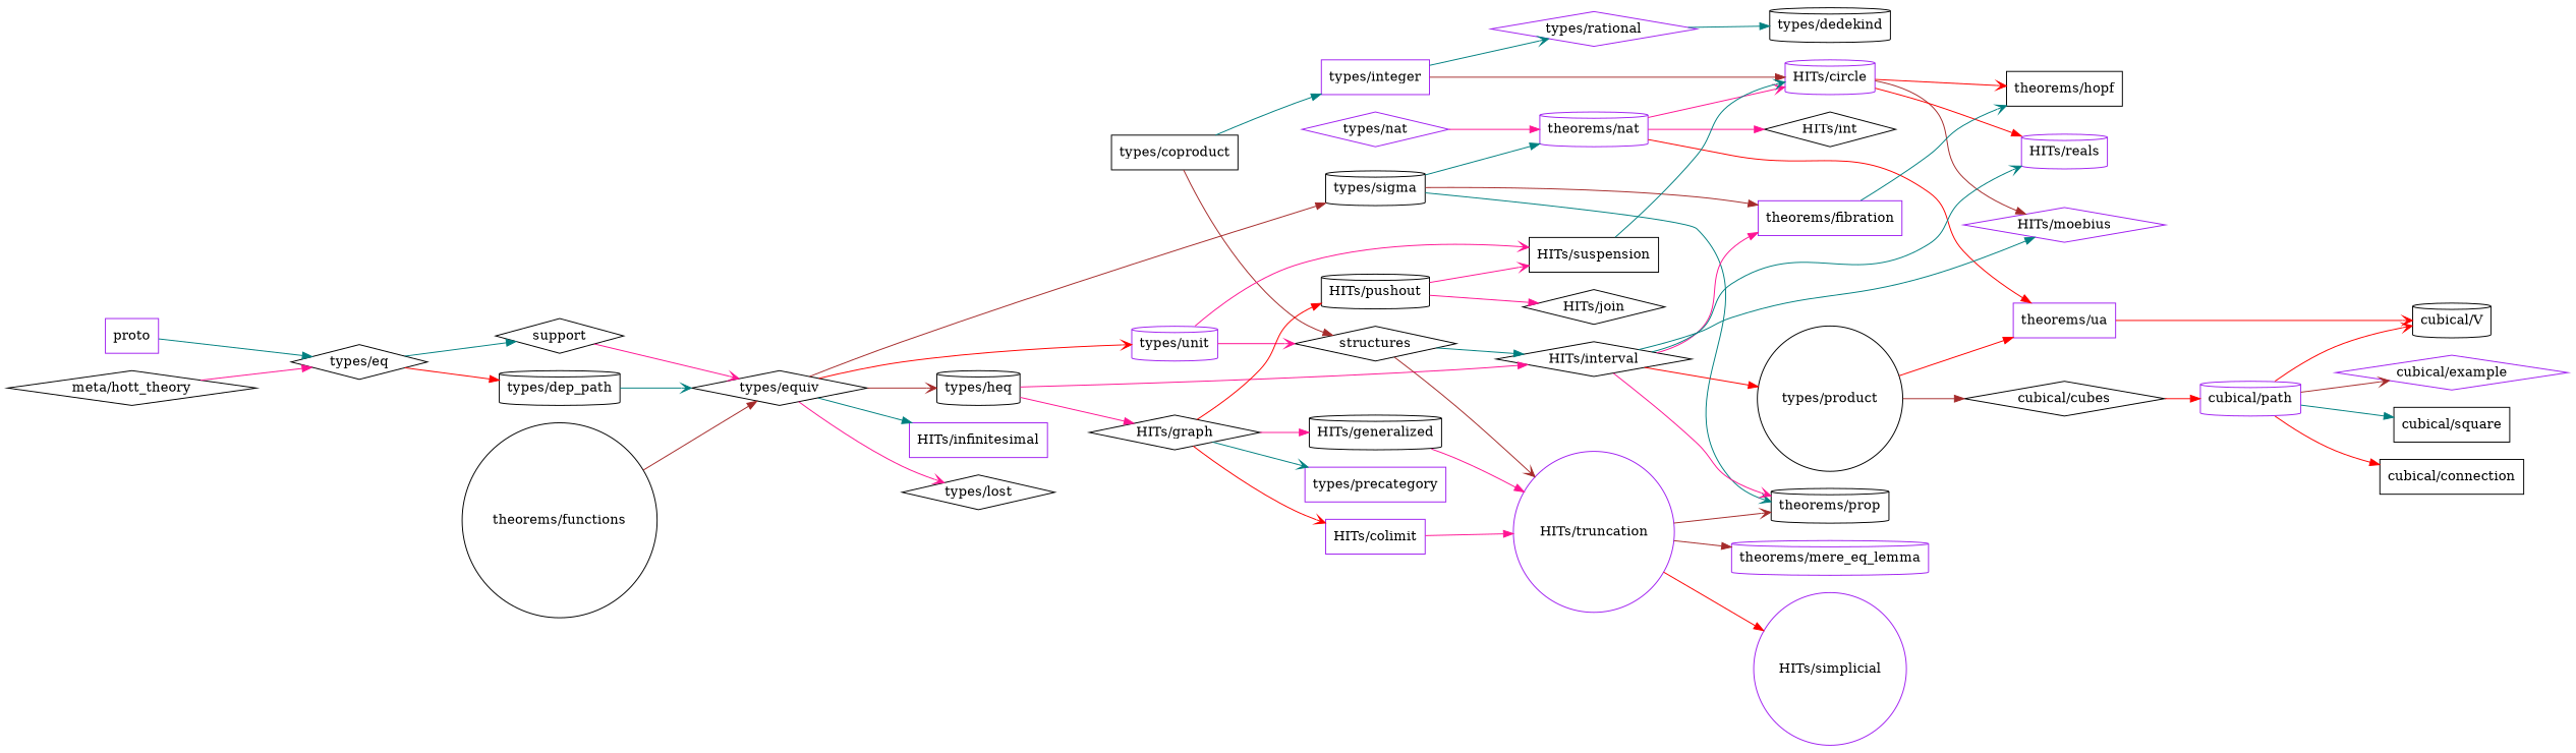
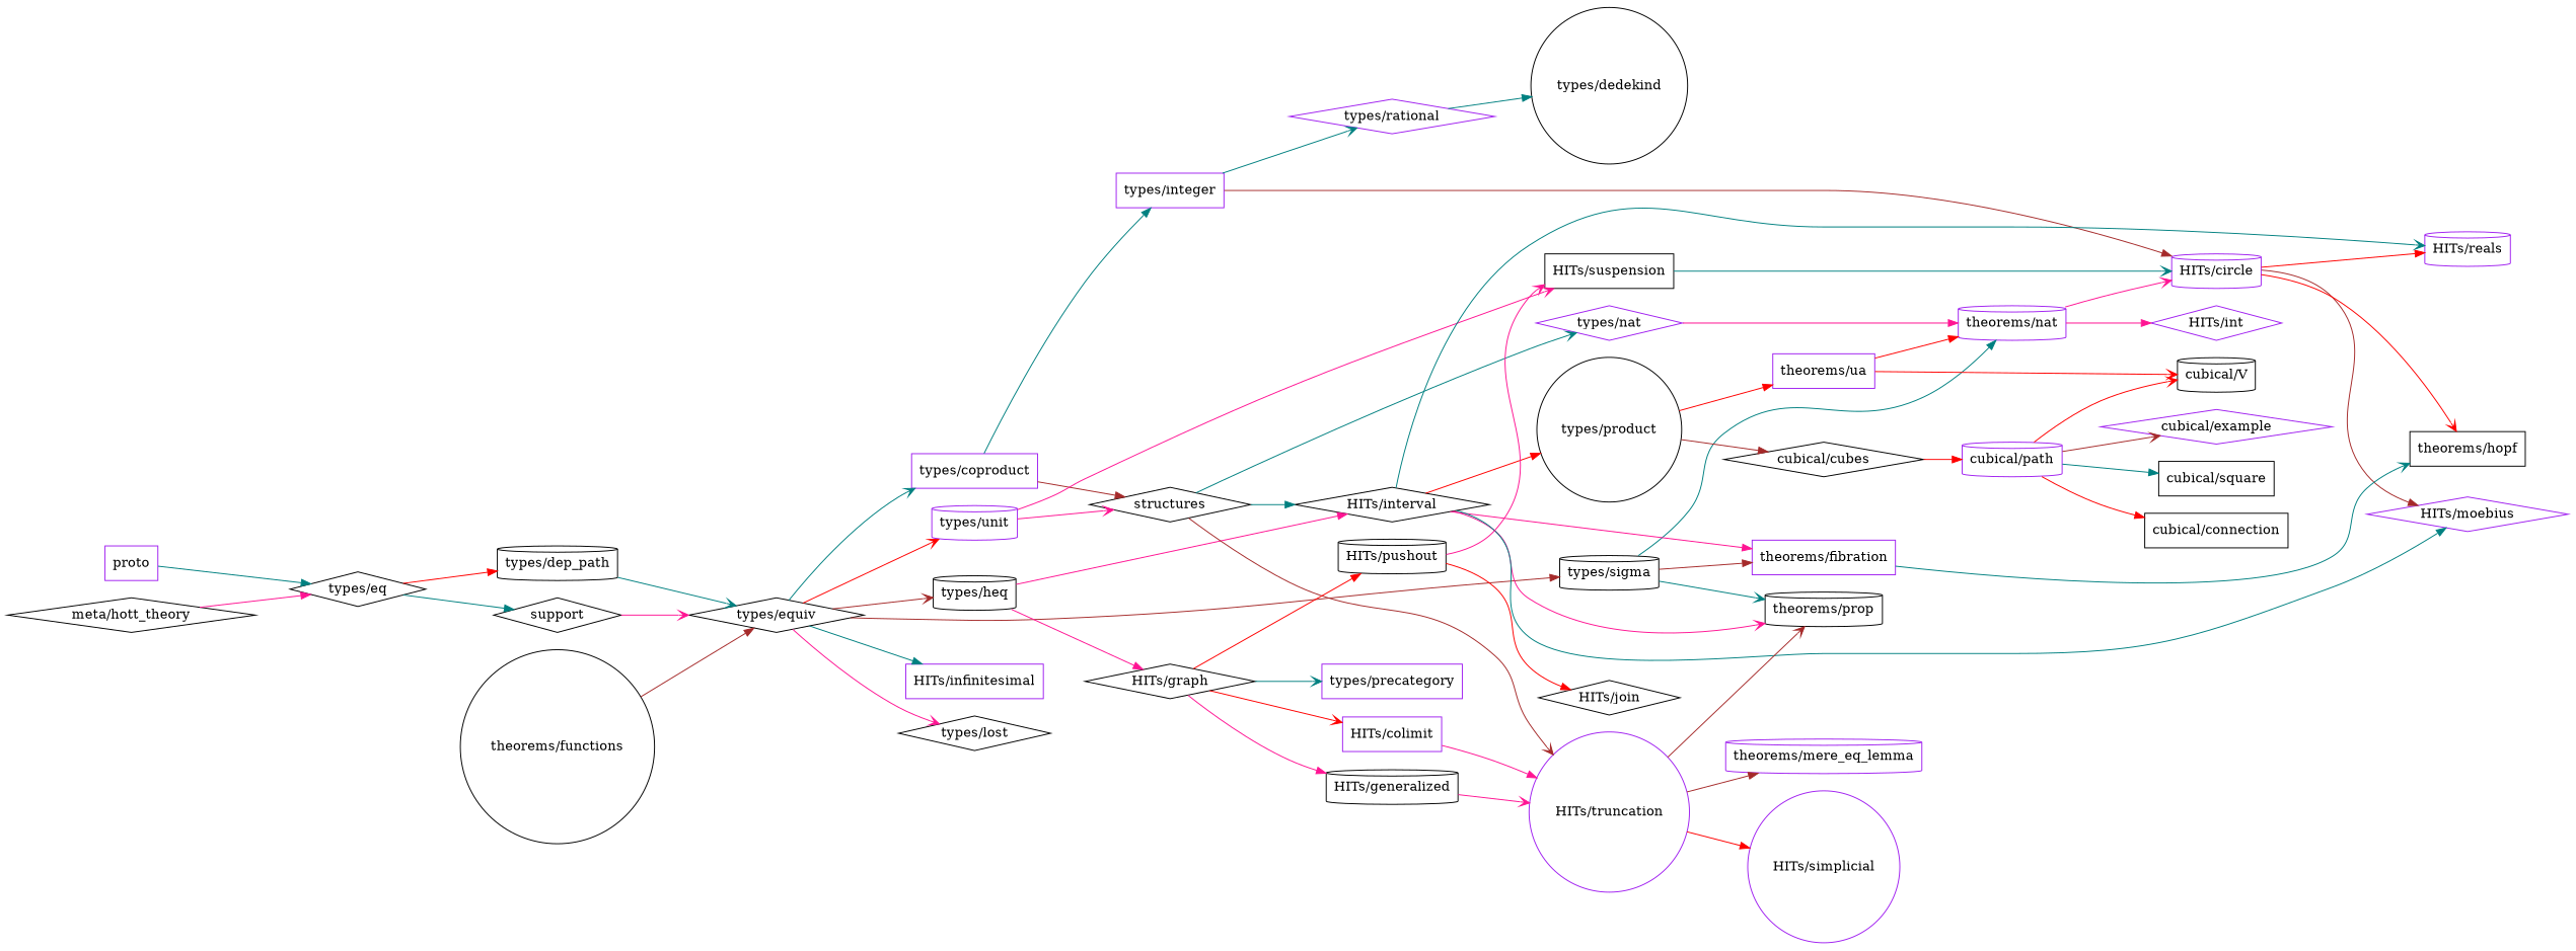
  digraph {
    rankdir=LR
    node [color=black shape=diamond]
    edge [arrowhead=normal color=teal]
    "types/eq"
    support
    "types/dep_path" [shape=cylinder]
    "types/equiv"
-   "types/coproduct" [shape=box]
+   "types/coproduct" [color=purple shape=box]
    "types/heq" [shape=cylinder]
    "HITs/infinitesimal" [color=purple shape=box]
    "types/lost"
    "types/unit" [color=purple shape=cylinder]
    "types/sigma" [shape=cylinder]
    "types/nat" [color=purple]
    "theorems/nat" [color=purple shape=cylinder]
    structures
    "types/integer" [color=purple shape=box]
    "HITs/circle" [color=purple shape=cylinder]
    "types/rational" [color=purple]
    "HITs/interval"
    "HITs/graph"
    "HITs/suspension" [shape=box]
    "theorems/fibration" [color=purple shape=box]
    "theorems/prop" [shape=cylinder]
-   "types/dedekind" [shape=cylinder]
+   "types/dedekind" [shape=circle]
    "types/product" [shape=circle]
    "cubical/cubes"
    "theorems/ua" [color=purple shape=box]
    "HITs/moebius" [color=purple]
    "HITs/reals" [color=purple shape=cylinder]
    "HITs/truncation" [color=purple shape=circle]
    "HITs/simplicial" [color=purple shape=circle]
    "theorems/mere_eq_lemma" [color=purple shape=cylinder]
    "HITs/colimit" [color=purple shape=box]
    "HITs/generalized" [shape=cylinder]
    "HITs/pushout" [shape=cylinder]
    "types/precategory" [color=purple shape=box]
    "theorems/hopf" [shape=box]
    "HITs/join"
    "cubical/path" [color=purple shape=cylinder]
    "cubical/connection" [shape=box]
    "cubical/example" [color=purple]
    "cubical/square" [shape=box]
    "cubical/V" [shape=cylinder]
-   "HITs/int"
+   "HITs/int" [color=purple]
    "theorems/functions" [shape=circle]
    proto [color=purple shape=box]
    "meta/hott_theory"
    subgraph sub_1 {
      "types/eq"
      support
      "types/dep_path"
      "types/equiv"
      "types/coproduct"
      "types/heq"
      "HITs/infinitesimal"
      "types/lost"
      "types/unit"
      "types/sigma"
      "types/nat"
      "theorems/nat"
      structures
      "types/integer"
      "HITs/circle"
      "types/rational"
      "HITs/interval"
      "HITs/graph"
      "HITs/suspension"
      "theorems/fibration"
      "theorems/prop"
      "types/dedekind"
      "types/product"
      "cubical/cubes"
      "theorems/ua"
    }
    subgraph sub_2 {
      "HITs/infinitesimal"
      "HITs/circle"
      "HITs/interval"
      "HITs/graph"
      "HITs/suspension"
      "theorems/fibration"
      "theorems/prop"
      "types/product"
      "HITs/moebius"
      "HITs/reals"
      "HITs/truncation"
      "HITs/simplicial"
      "theorems/mere_eq_lemma"
      "HITs/colimit"
      "HITs/generalized"
      "HITs/pushout"
      "types/precategory"
      "theorems/hopf"
      "HITs/join"
    }
    subgraph sub_3 {
      "cubical/cubes"
      "cubical/path"
      "cubical/connection"
      "cubical/example"
      "cubical/square"
      "cubical/V"
    }
    subgraph sub_4 {
      "types/equiv"
      "theorems/nat"
      "HITs/circle"
      "theorems/fibration"
      "theorems/prop"
      "theorems/ua"
      "theorems/mere_eq_lemma"
      "theorems/hopf"
      "cubical/V"
      "HITs/int"
      "theorems/functions"
    }
    "types/eq" -> support
    "types/eq" -> "types/dep_path" [color=red]
    support -> "types/equiv" [arrowhead=vee color=deeppink]
    "types/dep_path" -> "types/equiv" [arrowhead=vee]
+   "types/equiv" -> "types/coproduct" [arrowhead=vee]
    "types/equiv" -> "types/heq" [arrowhead=vee color=brown]
    "types/equiv" -> "HITs/infinitesimal"
    "types/equiv" -> "types/lost" [arrowhead=vee color=deeppink]
    "types/equiv" -> "types/unit" [arrowhead=vee color=red]
    "types/equiv" -> "types/sigma" [color=brown]
    "types/coproduct" -> structures [color=brown]
    "types/coproduct" -> "types/integer"
    "types/heq" -> "HITs/interval" [color=deeppink]
    "types/heq" -> "HITs/graph" [color=deeppink]
    "types/unit" -> structures [arrowhead=vee color=deeppink]
    "types/unit" -> "HITs/suspension" [arrowhead=vee color=deeppink]
    "types/sigma" -> "theorems/nat"
    "types/sigma" -> "theorems/fibration" [color=brown]
    "types/sigma" -> "theorems/prop" [arrowhead=vee]
    "types/nat" -> "theorems/nat" [color=deeppink]
    "theorems/nat" -> "HITs/circle" [arrowhead=vee color=deeppink]
    "theorems/nat" -> "HITs/int" [color=deeppink]
+   structures -> "types/nat" [arrowhead=vee]
    structures -> "HITs/interval"
    structures -> "HITs/truncation" [arrowhead=vee color=brown]
    "types/integer" -> "HITs/circle" [color=brown]
    "types/integer" -> "types/rational" [arrowhead=vee]
    "HITs/circle" -> "HITs/moebius" [color=brown]
    "HITs/circle" -> "HITs/reals" [color=red]
    "HITs/circle" -> "theorems/hopf" [arrowhead=vee color=red]
    "types/rational" -> "types/dedekind"
    "HITs/interval" -> "theorems/fibration" [color=deeppink]
    "HITs/interval" -> "theorems/prop" [arrowhead=vee color=deeppink]
    "HITs/interval" -> "types/product" [color=red]
    "HITs/interval" -> "HITs/moebius"
    "HITs/interval" -> "HITs/reals" [arrowhead=vee]
    "HITs/graph" -> "HITs/colimit" [arrowhead=vee color=red]
    "HITs/graph" -> "HITs/generalized" [color=deeppink]
    "HITs/graph" -> "HITs/pushout" [color=red]
    "HITs/graph" -> "types/precategory" [arrowhead=vee]
    "HITs/suspension" -> "HITs/circle" [arrowhead=vee]
    "theorems/fibration" -> "theorems/hopf" [arrowhead=vee]
    "types/product" -> "cubical/cubes" [color=brown]
    "types/product" -> "theorems/ua" [color=red]
    "cubical/cubes" -> "cubical/path" [color=red]
-   "theorems/nat" -> "theorems/ua" [color=red]
+   "theorems/ua" -> "theorems/nat" [color=red]
    "theorems/ua" -> "cubical/V" [arrowhead=vee color=red]
    "HITs/truncation" -> "theorems/prop" [arrowhead=vee color=brown]
    "HITs/truncation" -> "HITs/simplicial" [color=red]
    "HITs/truncation" -> "theorems/mere_eq_lemma" [color=brown]
    "HITs/colimit" -> "HITs/truncation" [color=deeppink]
-   "HITs/generalized" -> "HITs/truncation" [color=deeppink]
+   "HITs/generalized" -> "HITs/truncation" [arrowhead=vee color=deeppink]
    "HITs/pushout" -> "HITs/suspension" [arrowhead=vee color=deeppink]
-   "HITs/pushout" -> "HITs/join" [color=deeppink]
+   "HITs/pushout" -> "HITs/join" [color=red]
    "cubical/path" -> "cubical/connection" [color=red]
    "cubical/path" -> "cubical/example" [arrowhead=vee color=brown]
    "cubical/path" -> "cubical/square"
    "cubical/path" -> "cubical/V" [arrowhead=vee color=red]
    "theorems/functions" -> "types/equiv" [color=brown]
    proto -> "types/eq"
    "meta/hott_theory" -> "types/eq" [color=deeppink]
  }
